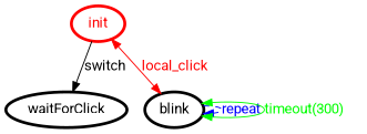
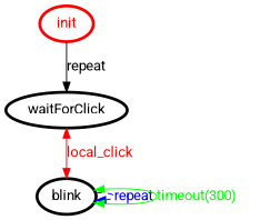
  digraph {
    fontname=Roboto
    rankdir=TB
    node [color=black fontcolor=black fontname=Roboto penwidth=3]
    edge [fontname=Roboto]
    init [color=red fontcolor=red]
    waitForClick
    blink
-   init -> waitForClick [color=black fontcolor=black label=switch]
-   init -> blink [color=red dir=both fontcolor=red label=local_click]
+   init -> waitForClick [color=black fontcolor=black label=repeat]
+   waitForClick -> blink [color=red dir=both fontcolor=red label=local_click]
    blink -> blink [color=blue fontcolor=blue label="repeat " style=dashed]
    blink -> blink [color=green dir=both fontcolor=green label="timeout(300)"]
  }
